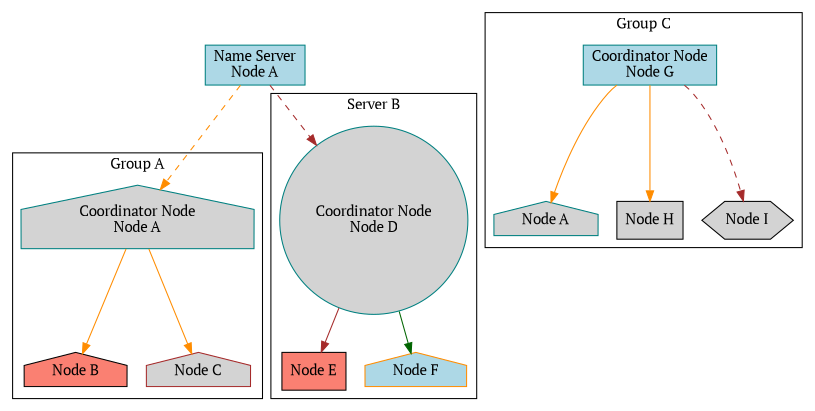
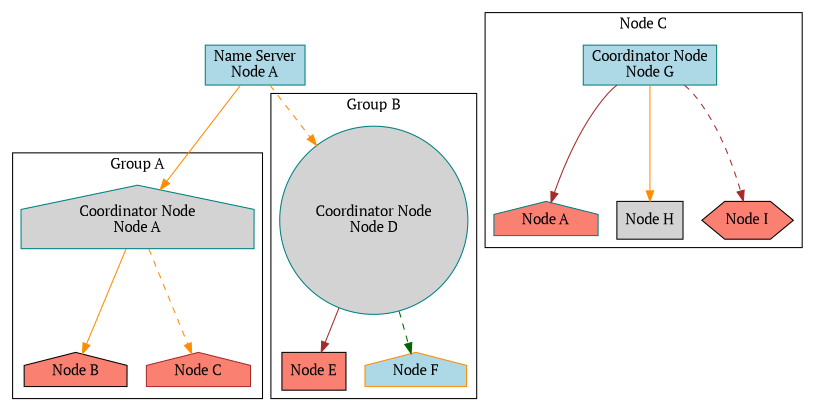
  digraph {
    fontname="PT Serif"
    node [color=teal fillcolor=lightgrey fontname="PT Serif" shape=house style=filled]
    edge [color=darkorange fontname="PT Serif" style=solid]
    n1 [label="Coordinator Node\nNode A"]
    "Node B" [color=black fillcolor=salmon]
-   "Node C" [color=brown]
+   "Node C" [color=brown fillcolor=salmon]
    n4 [label="Coordinator Node\nNode D" shape=circle]
    "Node E" [color=black fillcolor=salmon shape=box]
    "Node F" [color=darkorange fillcolor=lightblue]
    n7 [fillcolor=lightblue label="Coordinator Node\nNode G" shape=box]
-   n8 [label="Node A"]
+   n8 [fillcolor=salmon label="Node A"]
    "Node H" [color=black shape=box]
-   "Node I" [color=black shape=hexagon]
+   "Node I" [color=black fillcolor=salmon shape=hexagon]
    n11 [fillcolor=lightblue label="Name Server\nNode A" shape=box]
    subgraph cluster_1 {
      label="Group A"
      n1
      "Node B"
      "Node C"
    }
    subgraph cluster_2 {
-     label="Server B"
+     label="Group B"
      n4
      "Node E"
      "Node F"
    }
    subgraph cluster_3 {
-     label="Group C"
+     label="Node C"
      n7
      n8
      "Node H"
      "Node I"
    }
    n1 -> "Node B"
-   n1 -> "Node C"
+   n1 -> "Node C" [style=dashed]
    n4 -> "Node E" [color=brown]
-   n4 -> "Node F" [color=darkgreen]
-   n7 -> n8
+   n4 -> "Node F" [color=darkgreen style=dashed]
+   n7 -> n8 [color=brown]
    n7 -> "Node H"
    n7 -> "Node I" [color=brown style=dashed]
-   n11 -> n1 [style=dashed]
-   n11 -> n4 [color=brown style=dashed]
+   n11 -> n1
+   n11 -> n4 [style=dashed]
  }
